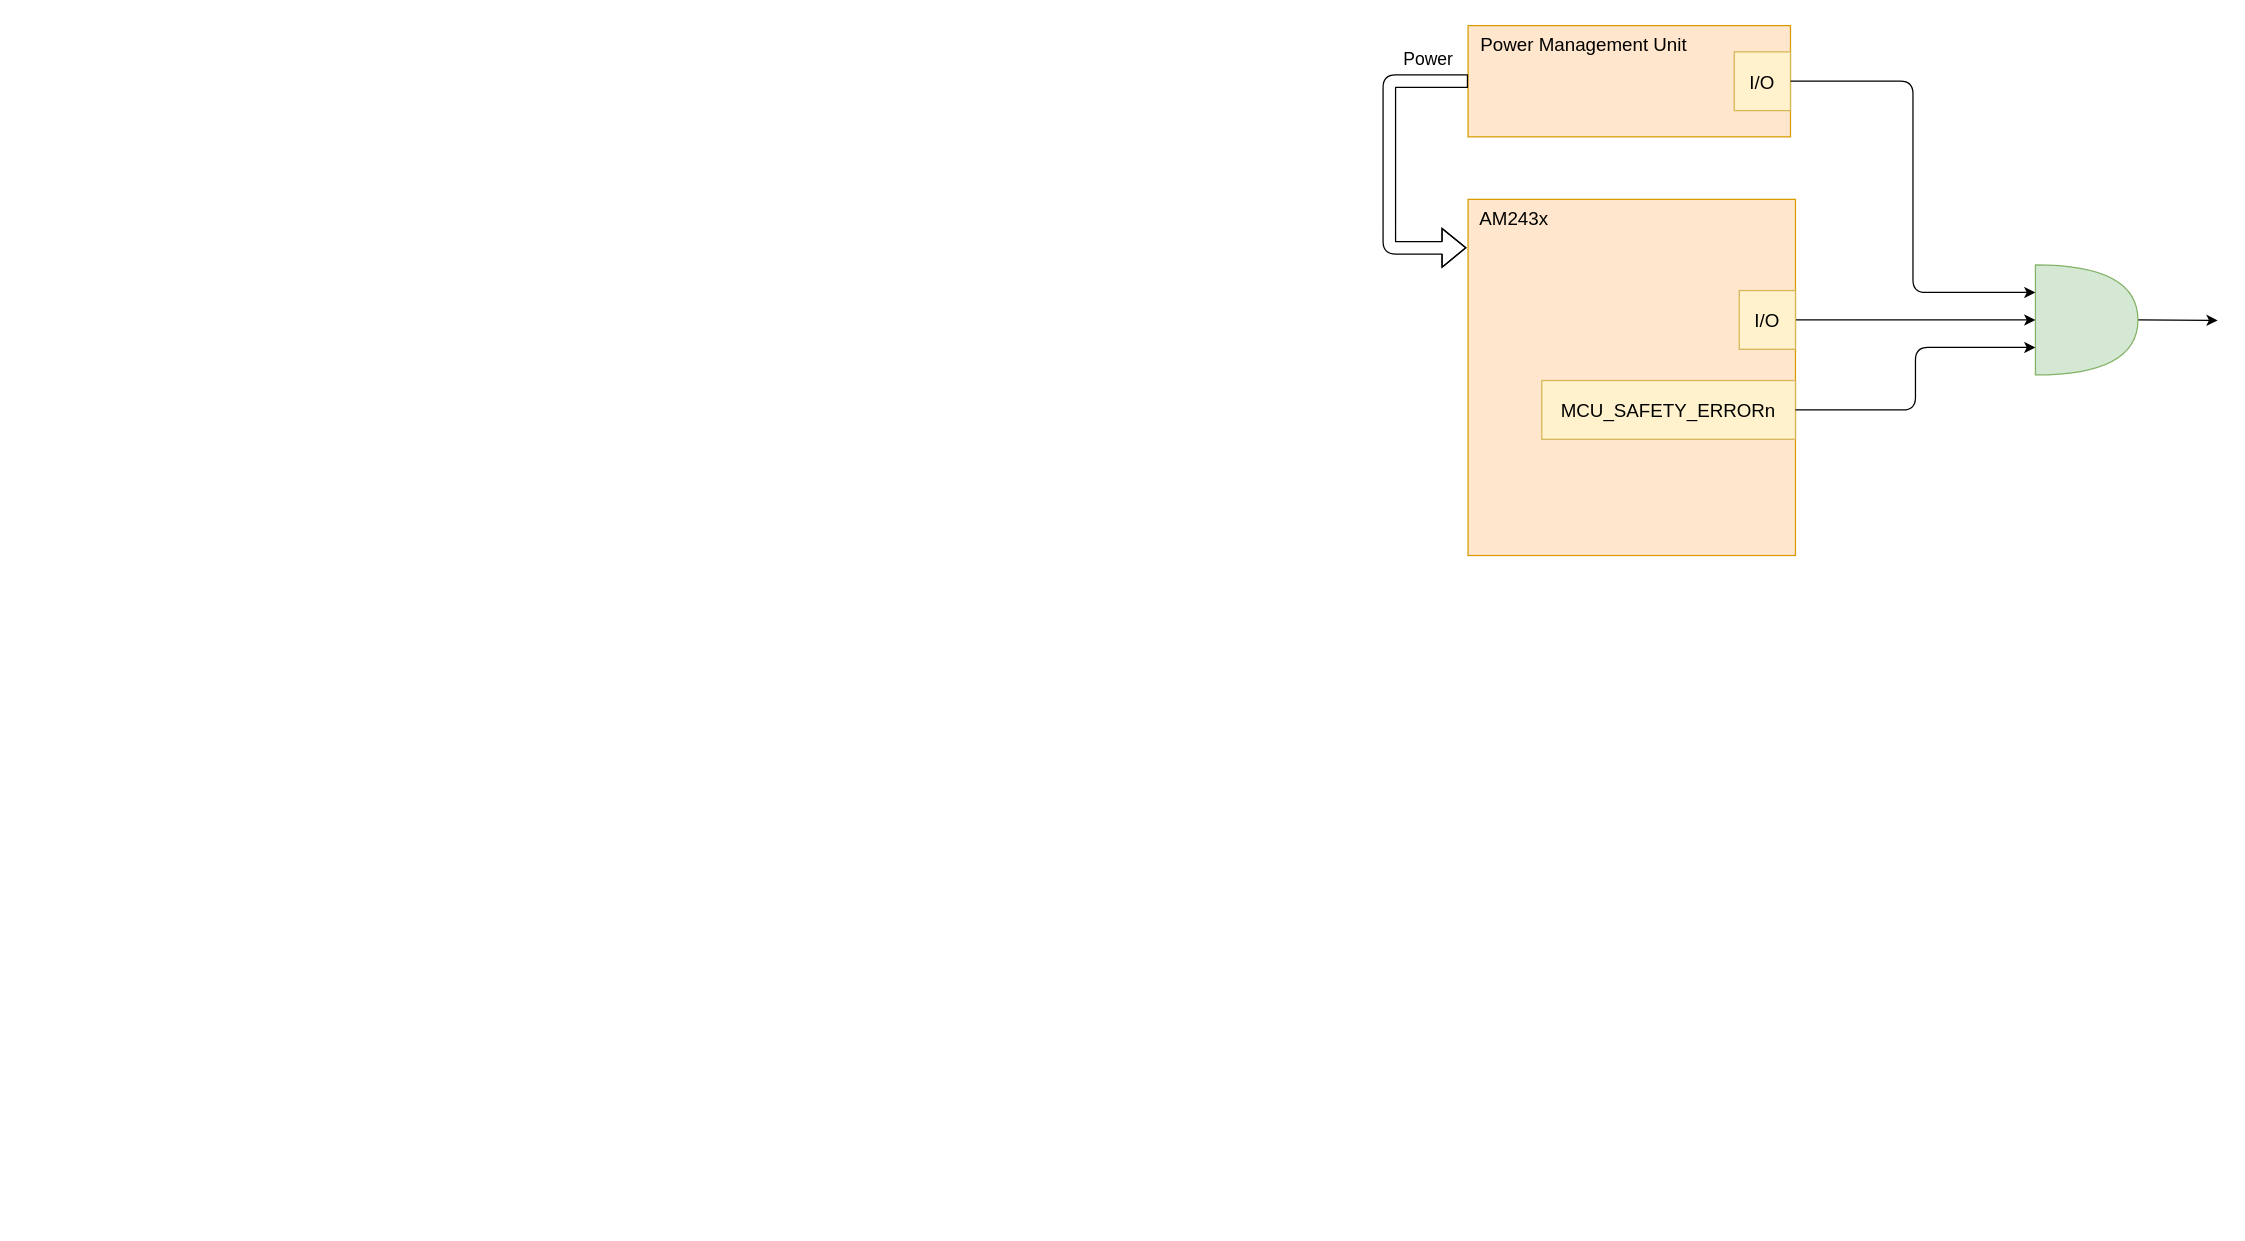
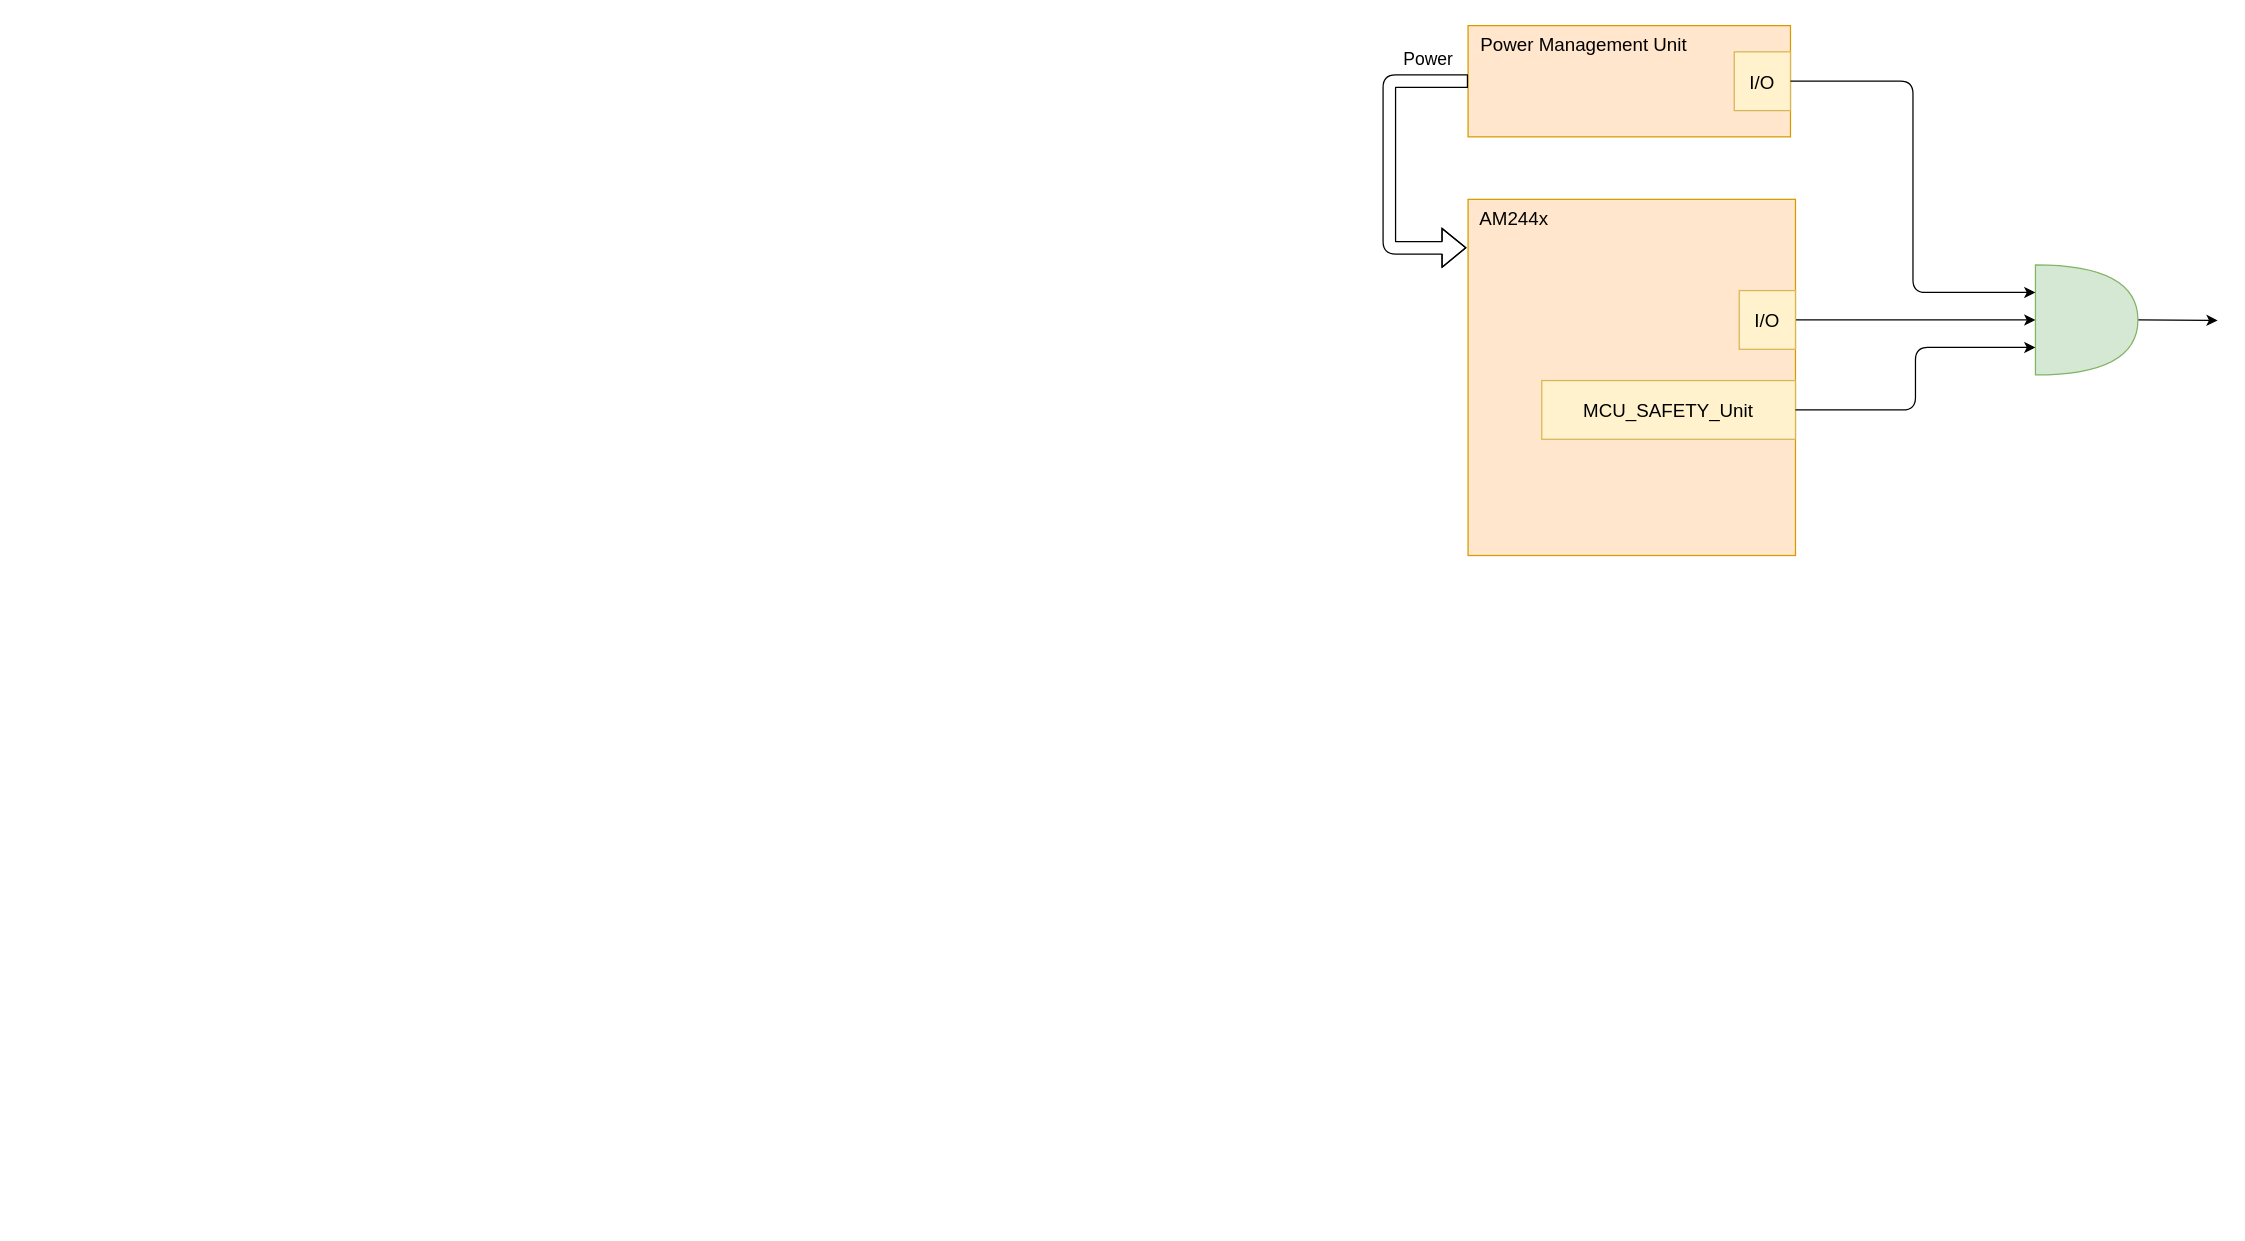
  <mxCell id="0" />
  <mxCell id="1" parent="0" />
  <mxCell id="2" style="edgeStyle=orthogonalEdgeStyle;html=1;exitX=0.5;exitY=1;exitDx=0;exitDy=0;entryX=0.5;entryY=0;entryDx=0;entryDy=0;" parent="1" edge="1"><mxGeometry relative="1" as="geometry"><Array as="points"><mxPoint x="20" y="971" /><mxPoint x="137" y="971" /><mxPoint x="137" y="527" /><mxPoint x="20" y="527" /></Array><mxPoint x="20.5" y="560" as="targetPoint" /></mxGeometry></mxCell>
- <mxCell id="3" value="&amp;nbsp; AM243x" style="rounded=0;whiteSpace=wrap;html=1;align=left;verticalAlign=top;fontSize=15;fillColor=#ffe6cc;strokeColor=#d79b00;" vertex="1" parent="1"><mxGeometry x="1174" y="159" width="262" height="285" as="geometry" /></mxCell>
+ <mxCell id="3" value="&amp;nbsp; AM244x" style="rounded=0;whiteSpace=wrap;html=1;align=left;verticalAlign=top;fontSize=15;fillColor=#ffe6cc;strokeColor=#d79b00;" vertex="1" parent="1"><mxGeometry x="1174" y="159" width="262" height="285" as="geometry" /></mxCell>
  <mxCell id="4" style="edgeStyle=none;html=1;exitX=1;exitY=0.5;exitDx=0;exitDy=0;exitPerimeter=0;fontSize=15;" edge="1" parent="1" source="5"><mxGeometry relative="1" as="geometry"><mxPoint x="1773.81" y="255.857" as="targetPoint" /></mxGeometry></mxCell>
  <mxCell id="5" value="" style="shape=or;whiteSpace=wrap;html=1;fontSize=15;fillColor=#d5e8d4;strokeColor=#82b366;" vertex="1" parent="1"><mxGeometry x="1628" y="211.5" width="82" height="88" as="geometry" /></mxCell>
  <mxCell id="6" style="edgeStyle=orthogonalEdgeStyle;html=1;exitX=1;exitY=0.5;exitDx=0;exitDy=0;fontSize=15;" edge="1" parent="1" source="7" target="5"><mxGeometry relative="1" as="geometry" /></mxCell>
  <mxCell id="7" value="I/O" style="rounded=0;whiteSpace=wrap;html=1;fontSize=15;fillColor=#fff2cc;strokeColor=#d6b656;" vertex="1" parent="1"><mxGeometry x="1391" y="232" width="45" height="47" as="geometry" /></mxCell>
- <mxCell id="8" value="MCU_SAFETY_ERRORn" style="rounded=0;whiteSpace=wrap;html=1;fontSize=15;fillColor=#fff2cc;strokeColor=#d6b656;" vertex="1" parent="1"><mxGeometry x="1233" y="304" width="203" height="47" as="geometry" /></mxCell>
+ <mxCell id="8" value="MCU_SAFETY_Unit" style="rounded=0;whiteSpace=wrap;html=1;fontSize=15;fillColor=#fff2cc;strokeColor=#d6b656;" vertex="1" parent="1"><mxGeometry x="1233" y="304" width="203" height="47" as="geometry" /></mxCell>
  <mxCell id="9" value="&amp;nbsp; Power Management Unit" style="rounded=0;whiteSpace=wrap;html=1;align=left;verticalAlign=top;fontSize=15;fillColor=#ffe6cc;strokeColor=#d79b00;" vertex="1" parent="1"><mxGeometry x="1174" y="20" width="258" height="89" as="geometry" /></mxCell>
  <mxCell id="10" value="I/O" style="rounded=0;whiteSpace=wrap;html=1;fontSize=15;fillColor=#fff2cc;strokeColor=#d6b656;" vertex="1" parent="1"><mxGeometry x="1387" y="41" width="45" height="47" as="geometry" /></mxCell>
  <mxCell id="11" style="edgeStyle=orthogonalEdgeStyle;html=1;exitX=1;exitY=0.5;exitDx=0;exitDy=0;entryX=0;entryY=0.25;entryDx=0;entryDy=0;entryPerimeter=0;fontSize=15;" edge="1" parent="1" source="10" target="5"><mxGeometry relative="1" as="geometry" /></mxCell>
  <mxCell id="12" style="edgeStyle=orthogonalEdgeStyle;html=1;exitX=1;exitY=0.5;exitDx=0;exitDy=0;entryX=0;entryY=0.75;entryDx=0;entryDy=0;entryPerimeter=0;fontSize=15;" edge="1" parent="1" source="8" target="5"><mxGeometry relative="1" as="geometry" /></mxCell>
  <mxCell id="13" style="edgeStyle=orthogonalEdgeStyle;html=1;exitX=0;exitY=0.5;exitDx=0;exitDy=0;entryX=-0.005;entryY=0.136;entryDx=0;entryDy=0;entryPerimeter=0;shape=flexArrow;" edge="1" parent="1" source="9" target="3"><mxGeometry relative="1" as="geometry"><Array as="points"><mxPoint x="1111" y="65" /><mxPoint x="1111" y="198" /></Array></mxGeometry></mxCell>
  <mxCell id="14" value="Power" style="edgeLabel;html=1;align=center;verticalAlign=middle;resizable=0;points=[];fontSize=14;" vertex="1" connectable="0" parent="13"><mxGeometry x="-0.018" y="5" relative="1" as="geometry"><mxPoint x="25" y="-82" as="offset" /></mxGeometry></mxCell>
